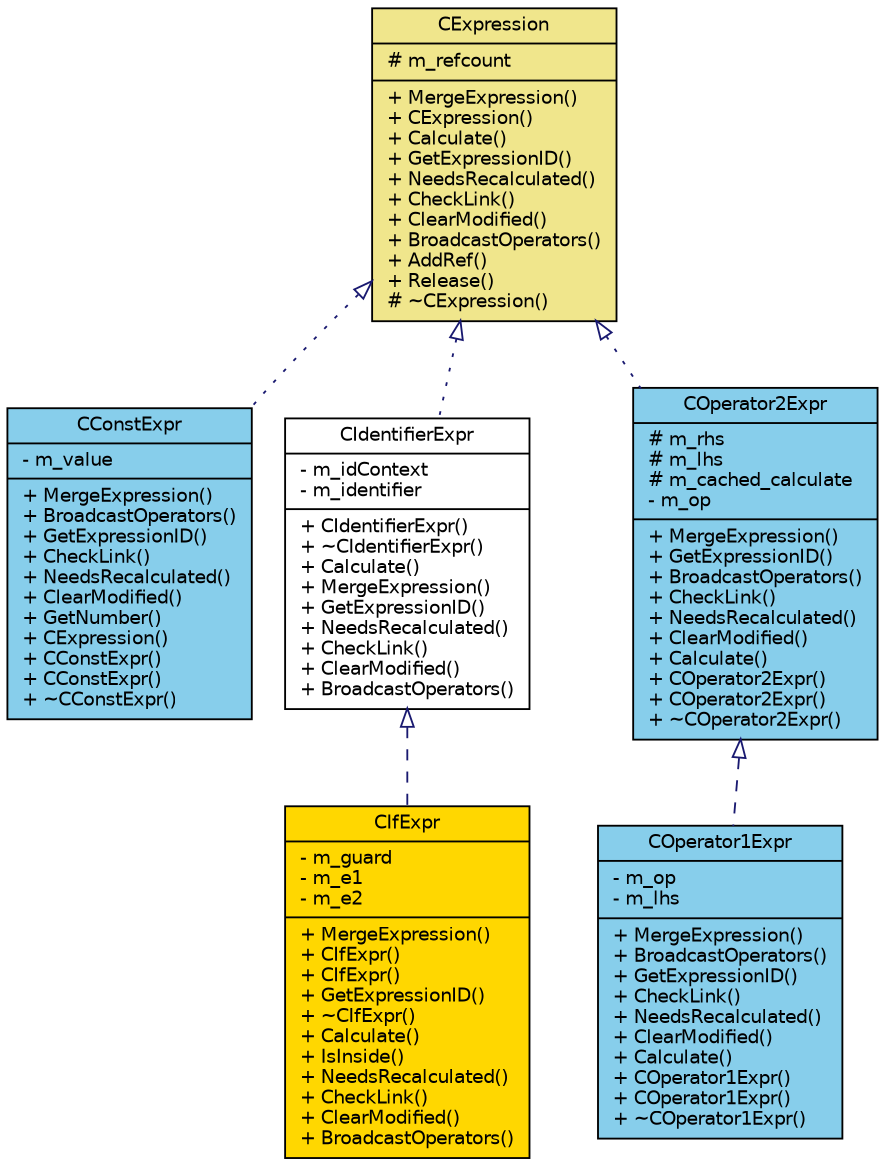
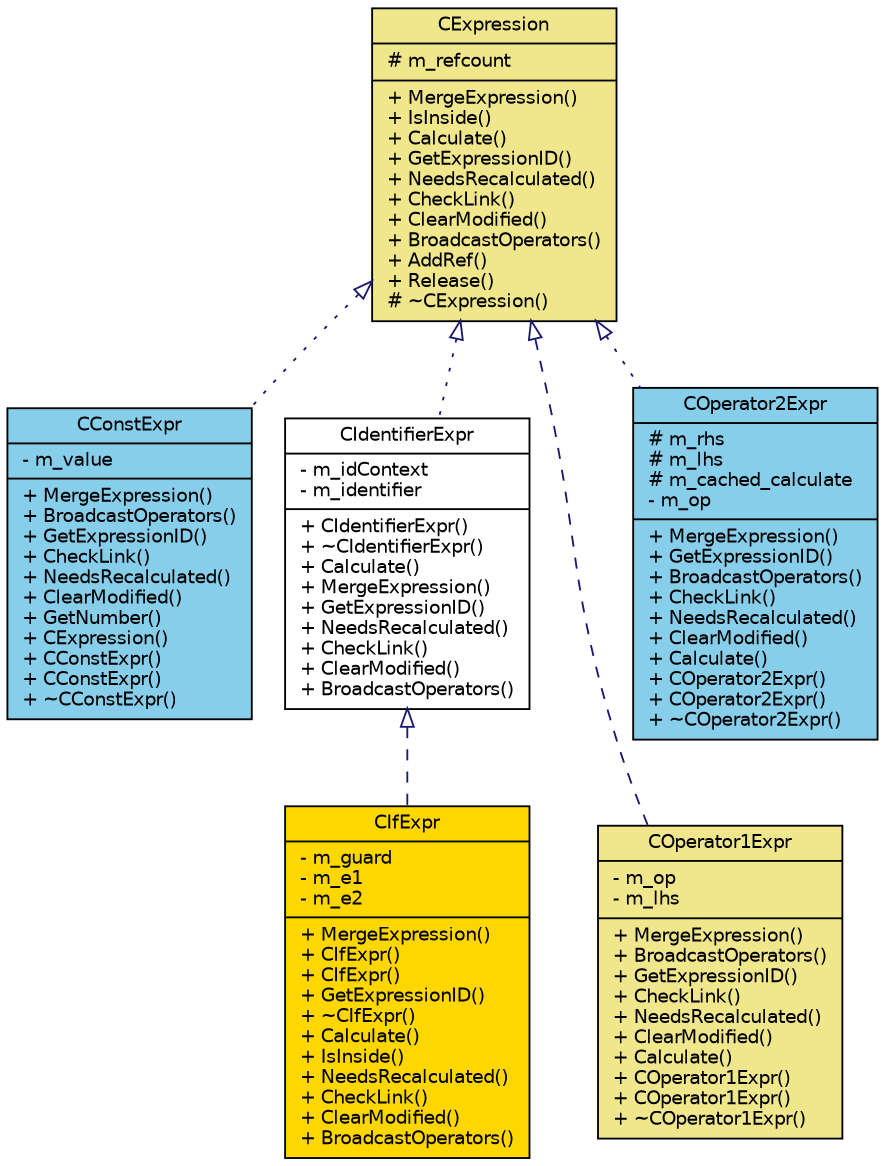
  digraph {
    node [color=black fillcolor=khaki fontname=Helvetica fontsize=10 shape=record style=filled]
    edge [arrowtail=empty color=midnightblue dir=back fontname=Helvetica fontsize=10 labelfontname=Helvetica labelfontsize=10 style=dotted]
-   n1 [fontcolor=black height=0.2 label="{CExpression\n|# m_refcount\l|+ MergeExpression()\l+ CExpression()\l+ Calculate()\l+ GetExpressionID()\l+ NeedsRecalculated()\l+ CheckLink()\l+ ClearModified()\l+ BroadcastOperators()\l+ AddRef()\l+ Release()\l# ~CExpression()\l}" width=0.4]
+   n1 [fontcolor=black height=0.2 label="{CExpression\n|# m_refcount\l|+ MergeExpression()\l+ IsInside()\l+ Calculate()\l+ GetExpressionID()\l+ NeedsRecalculated()\l+ CheckLink()\l+ ClearModified()\l+ BroadcastOperators()\l+ AddRef()\l+ Release()\l# ~CExpression()\l}" width=0.4]
    n2 [fillcolor=skyblue height=0.2 label="{CConstExpr\n|- m_value\l|+ MergeExpression()\l+ BroadcastOperators()\l+ GetExpressionID()\l+ CheckLink()\l+ NeedsRecalculated()\l+ ClearModified()\l+ GetNumber()\l+ CExpression()\l+ CConstExpr()\l+ CConstExpr()\l+ ~CConstExpr()\l}" width=0.4]
    n3 [fillcolor=white height=0.2 label="{CIdentifierExpr\n|- m_idContext\l- m_identifier\l|+ CIdentifierExpr()\l+ ~CIdentifierExpr()\l+ Calculate()\l+ MergeExpression()\l+ GetExpressionID()\l+ NeedsRecalculated()\l+ CheckLink()\l+ ClearModified()\l+ BroadcastOperators()\l}" width=0.4]
-   n4 [fillcolor=skyblue height=0.2 label="{COperator1Expr\n|- m_op\l- m_lhs\l|+ MergeExpression()\l+ BroadcastOperators()\l+ GetExpressionID()\l+ CheckLink()\l+ NeedsRecalculated()\l+ ClearModified()\l+ Calculate()\l+ COperator1Expr()\l+ COperator1Expr()\l+ ~COperator1Expr()\l}" width=0.4]
+   n4 [height=0.2 label="{COperator1Expr\n|- m_op\l- m_lhs\l|+ MergeExpression()\l+ BroadcastOperators()\l+ GetExpressionID()\l+ CheckLink()\l+ NeedsRecalculated()\l+ ClearModified()\l+ Calculate()\l+ COperator1Expr()\l+ COperator1Expr()\l+ ~COperator1Expr()\l}" width=0.4]
    n5 [fillcolor=skyblue height=0.2 label="{COperator2Expr\n|# m_rhs\l# m_lhs\l# m_cached_calculate\l- m_op\l|+ MergeExpression()\l+ GetExpressionID()\l+ BroadcastOperators()\l+ CheckLink()\l+ NeedsRecalculated()\l+ ClearModified()\l+ Calculate()\l+ COperator2Expr()\l+ COperator2Expr()\l+ ~COperator2Expr()\l}" width=0.4]
    n6 [fillcolor=gold height=0.2 label="{CIfExpr\n|- m_guard\l- m_e1\l- m_e2\l|+ MergeExpression()\l+ CIfExpr()\l+ CIfExpr()\l+ GetExpressionID()\l+ ~CIfExpr()\l+ Calculate()\l+ IsInside()\l+ NeedsRecalculated()\l+ CheckLink()\l+ ClearModified()\l+ BroadcastOperators()\l}" width=0.4]
    n1 -> n2
    n1 -> n3
-   n5 -> n4 [style=dashed]
+   n1 -> n4 [style=dashed]
    n1 -> n5
    n3 -> n6 [style=dashed]
  }
